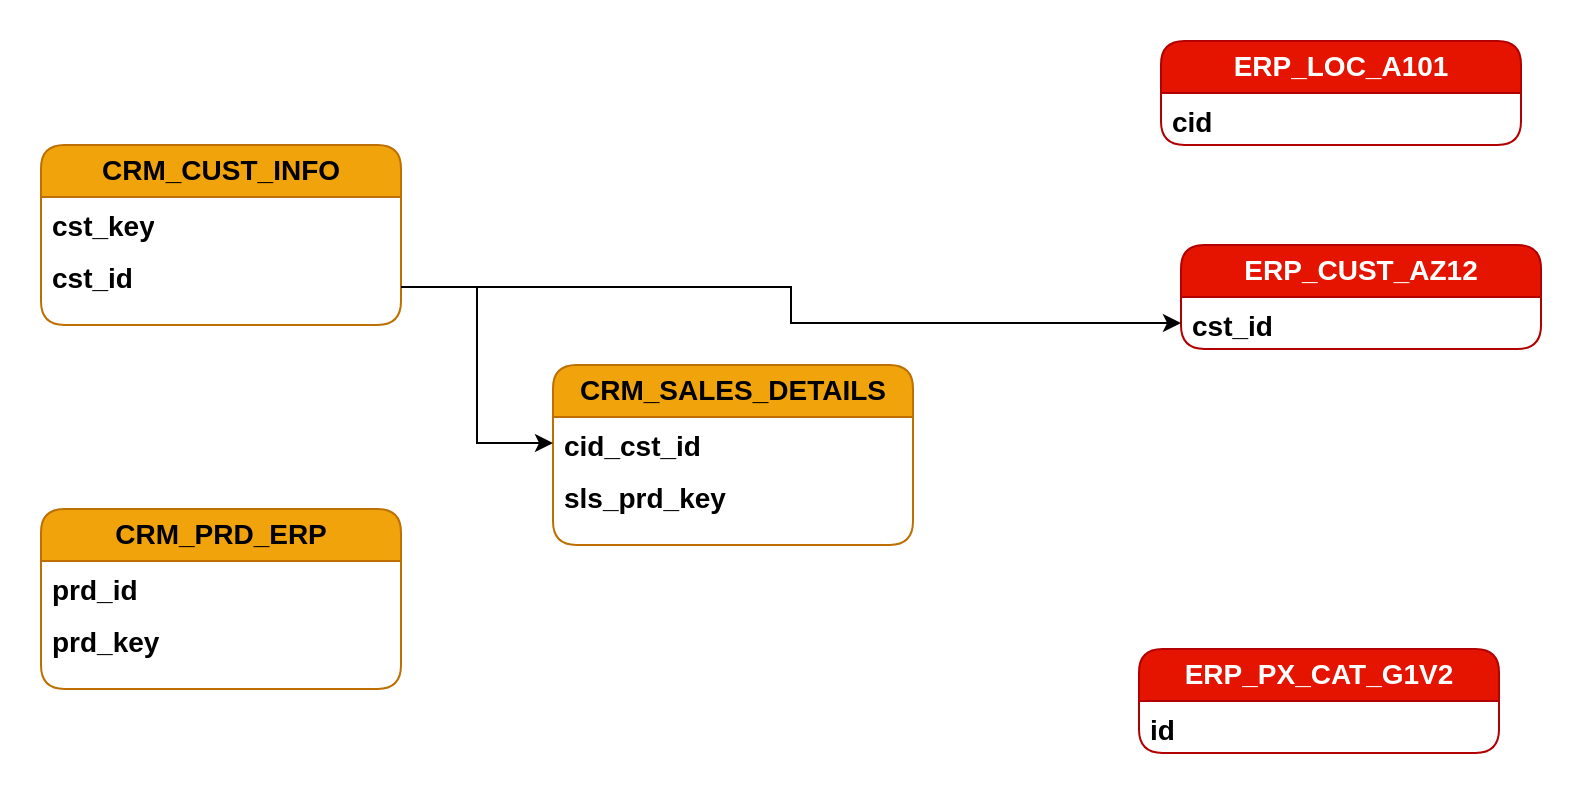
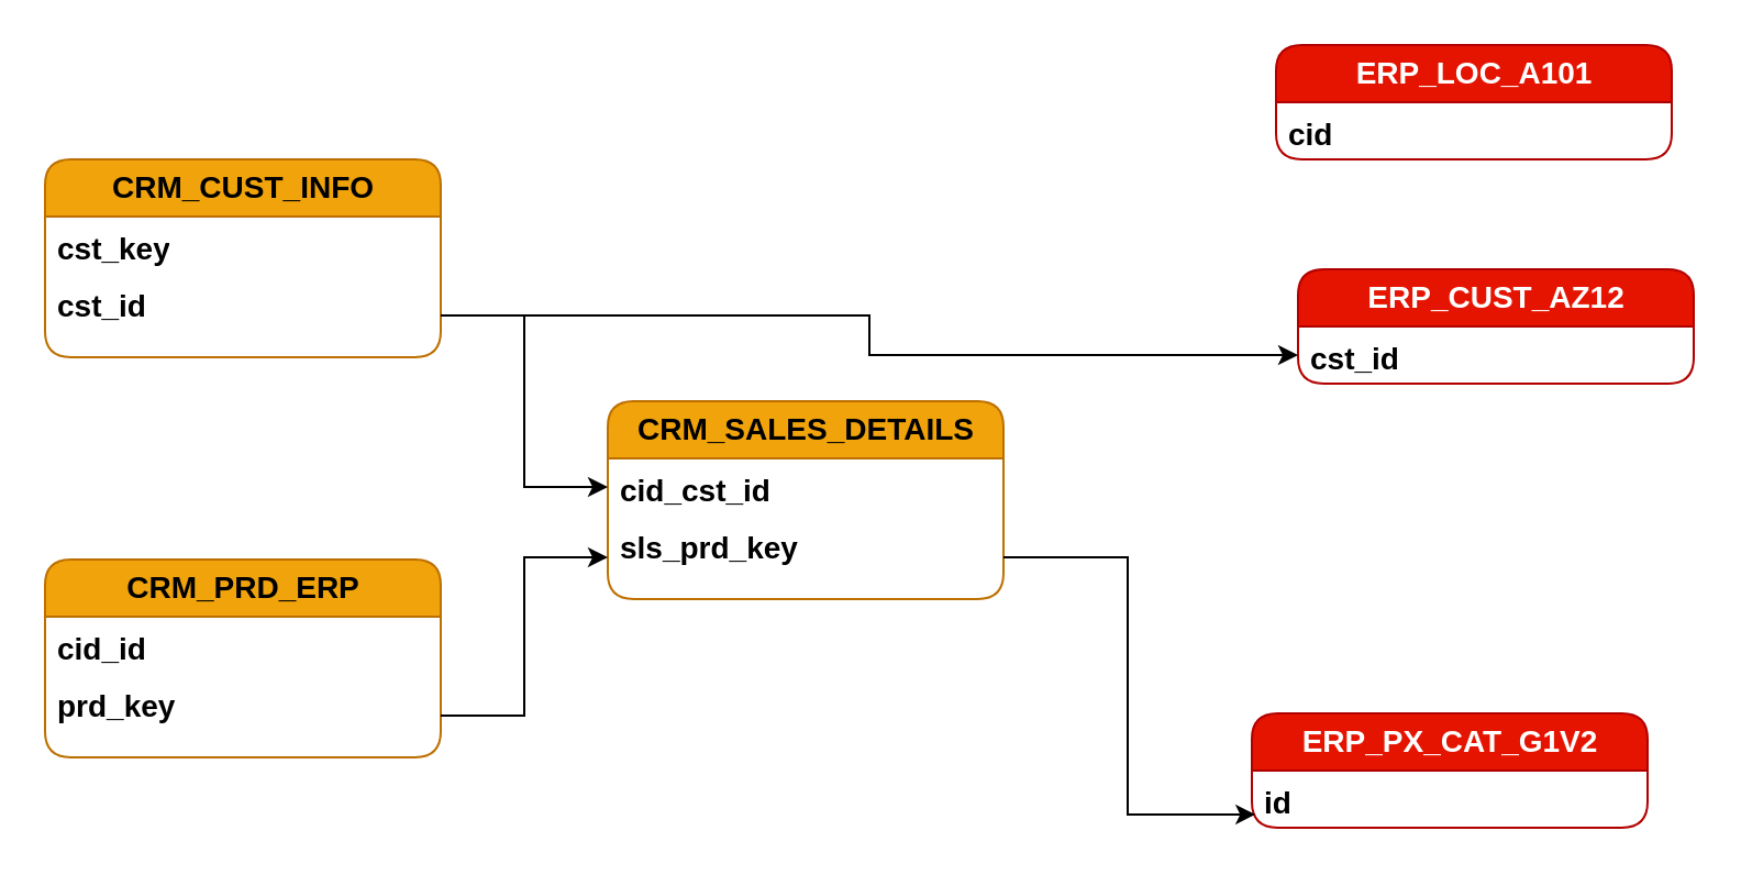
  <mxCell id="0" />
  <mxCell id="1" parent="0" />
  <mxCell id="2" value="CRM_CUST_INFO" style="swimlane;fontStyle=1;childLayout=stackLayout;horizontal=1;startSize=26;fillColor=#f0a30a;horizontalStack=0;resizeParent=1;resizeParentMax=0;resizeLast=0;collapsible=1;marginBottom=0;html=1;fontColor=#000000;strokeColor=#BD7000;rounded=1;fontSize=14;" vertex="1" parent="1"><mxGeometry x="20" y="72" width="180" height="90" as="geometry" /></mxCell>
  <mxCell id="3" value="cst_key" style="text;strokeColor=none;fillColor=none;align=left;verticalAlign=top;spacingLeft=4;spacingRight=4;overflow=hidden;rotatable=0;points=[[0,0.5],[1,0.5]];portConstraint=eastwest;whiteSpace=wrap;html=1;rounded=1;fontSize=14;fontStyle=1" vertex="1" parent="2"><mxGeometry y="26" width="180" height="26" as="geometry" /></mxCell>
  <mxCell id="4" value="cst_id" style="text;strokeColor=none;fillColor=none;align=left;verticalAlign=top;spacingLeft=4;spacingRight=4;overflow=hidden;rotatable=0;points=[[0,0.5],[1,0.5]];portConstraint=eastwest;whiteSpace=wrap;html=1;rounded=1;fontSize=14;fontStyle=1" vertex="1" parent="2"><mxGeometry y="52" width="180" height="38" as="geometry" /></mxCell>
  <mxCell id="5" value="CRM_SALES_DETAILS" style="swimlane;fontStyle=1;childLayout=stackLayout;horizontal=1;startSize=26;fillColor=#f0a30a;horizontalStack=0;resizeParent=1;resizeParentMax=0;resizeLast=0;collapsible=1;marginBottom=0;html=1;fontColor=#000000;strokeColor=#BD7000;rounded=1;fontSize=14;" vertex="1" parent="1"><mxGeometry x="276" y="182" width="180" height="90" as="geometry" /></mxCell>
  <mxCell id="6" value="cid_cst_id" style="text;strokeColor=none;fillColor=none;align=left;verticalAlign=top;spacingLeft=4;spacingRight=4;overflow=hidden;rotatable=0;points=[[0,0.5],[1,0.5]];portConstraint=eastwest;whiteSpace=wrap;html=1;rounded=1;fontSize=14;fontStyle=1" vertex="1" parent="5"><mxGeometry y="26" width="180" height="26" as="geometry" /></mxCell>
  <mxCell id="7" value="sls_prd_key" style="text;strokeColor=none;fillColor=none;align=left;verticalAlign=top;spacingLeft=4;spacingRight=4;overflow=hidden;rotatable=0;points=[[0,0.5],[1,0.5]];portConstraint=eastwest;whiteSpace=wrap;html=1;rounded=1;fontSize=14;fontStyle=1" vertex="1" parent="5"><mxGeometry y="52" width="180" height="38" as="geometry" /></mxCell>
  <mxCell id="8" value="CRM_PRD_ERP" style="swimlane;fontStyle=1;childLayout=stackLayout;horizontal=1;startSize=26;fillColor=#f0a30a;horizontalStack=0;resizeParent=1;resizeParentMax=0;resizeLast=0;collapsible=1;marginBottom=0;html=1;fontColor=#000000;strokeColor=#BD7000;rounded=1;fontSize=14;" vertex="1" parent="1"><mxGeometry x="20" y="254" width="180" height="90" as="geometry" /></mxCell>
- <mxCell id="9" value="prd_id" style="text;strokeColor=none;fillColor=none;align=left;verticalAlign=top;spacingLeft=4;spacingRight=4;overflow=hidden;rotatable=0;points=[[0,0.5],[1,0.5]];portConstraint=eastwest;whiteSpace=wrap;html=1;rounded=1;fontSize=14;fontStyle=1" vertex="1" parent="8"><mxGeometry y="26" width="180" height="26" as="geometry" /></mxCell>
+ <mxCell id="9" value="cid_id" style="text;strokeColor=none;fillColor=none;align=left;verticalAlign=top;spacingLeft=4;spacingRight=4;overflow=hidden;rotatable=0;points=[[0,0.5],[1,0.5]];portConstraint=eastwest;whiteSpace=wrap;html=1;rounded=1;fontSize=14;fontStyle=1" vertex="1" parent="8"><mxGeometry y="26" width="180" height="26" as="geometry" /></mxCell>
  <mxCell id="10" value="prd_key" style="text;strokeColor=none;fillColor=none;align=left;verticalAlign=top;spacingLeft=4;spacingRight=4;overflow=hidden;rotatable=0;points=[[0,0.5],[1,0.5]];portConstraint=eastwest;whiteSpace=wrap;html=1;rounded=1;fontSize=14;fontStyle=1" vertex="1" parent="8"><mxGeometry y="52" width="180" height="38" as="geometry" /></mxCell>
  <mxCell id="11" value="ERP_CUST_AZ12" style="swimlane;fontStyle=1;childLayout=stackLayout;horizontal=1;startSize=26;fillColor=#e51400;horizontalStack=0;resizeParent=1;resizeParentMax=0;resizeLast=0;collapsible=1;marginBottom=0;html=1;fontColor=#ffffff;strokeColor=#B20000;rounded=1;fontSize=14;" vertex="1" parent="1"><mxGeometry x="590" y="122" width="180" height="52" as="geometry" /></mxCell>
  <mxCell id="12" value="cst_id" style="text;strokeColor=none;fillColor=none;align=left;verticalAlign=top;spacingLeft=4;spacingRight=4;overflow=hidden;rotatable=0;points=[[0,0.5],[1,0.5]];portConstraint=eastwest;whiteSpace=wrap;html=1;rounded=1;fontSize=14;fontStyle=1" vertex="1" parent="11"><mxGeometry y="26" width="180" height="26" as="geometry" /></mxCell>
  <mxCell id="13" value="ERP_PX_CAT_G1V2" style="swimlane;fontStyle=1;childLayout=stackLayout;horizontal=1;startSize=26;fillColor=#e51400;horizontalStack=0;resizeParent=1;resizeParentMax=0;resizeLast=0;collapsible=1;marginBottom=0;html=1;fontColor=#ffffff;strokeColor=#B20000;rounded=1;fontSize=14;" vertex="1" parent="1"><mxGeometry x="569" y="324" width="180" height="52" as="geometry" /></mxCell>
  <mxCell id="14" value="id" style="text;strokeColor=none;fillColor=none;align=left;verticalAlign=top;spacingLeft=4;spacingRight=4;overflow=hidden;rotatable=0;points=[[0,0.5],[1,0.5]];portConstraint=eastwest;whiteSpace=wrap;html=1;rounded=1;fontSize=14;fontStyle=1" vertex="1" parent="13"><mxGeometry y="26" width="180" height="26" as="geometry" /></mxCell>
  <mxCell id="15" value="ERP_LOC_A101" style="swimlane;fontStyle=1;childLayout=stackLayout;horizontal=1;startSize=26;fillColor=#e51400;horizontalStack=0;resizeParent=1;resizeParentMax=0;resizeLast=0;collapsible=1;marginBottom=0;html=1;fontColor=#ffffff;strokeColor=#B20000;rounded=1;fontSize=14;" vertex="1" parent="1"><mxGeometry x="580" y="20" width="180" height="52" as="geometry" /></mxCell>
  <mxCell id="16" value="cid" style="text;strokeColor=none;fillColor=none;align=left;verticalAlign=top;spacingLeft=4;spacingRight=4;overflow=hidden;rotatable=0;points=[[0,0.5],[1,0.5]];portConstraint=eastwest;whiteSpace=wrap;html=1;rounded=1;fontSize=14;fontStyle=1" vertex="1" parent="15"><mxGeometry y="26" width="180" height="26" as="geometry" /></mxCell>
+ <mxCell id="17" style="edgeStyle=orthogonalEdgeStyle;rounded=0;orthogonalLoop=1;jettySize=auto;html=1;entryX=0;entryY=0.5;entryDx=0;entryDy=0;" edge="1" parent="1" source="10" target="7"><mxGeometry relative="1" as="geometry" /></mxCell>
+ <mxCell id="18" style="edgeStyle=orthogonalEdgeStyle;rounded=0;orthogonalLoop=1;jettySize=auto;html=1;entryX=0.009;entryY=0.769;entryDx=0;entryDy=0;entryPerimeter=0;" edge="1" parent="1" source="7" target="14"><mxGeometry relative="1" as="geometry" /></mxCell>
  <mxCell id="19" style="edgeStyle=orthogonalEdgeStyle;rounded=0;orthogonalLoop=1;jettySize=auto;html=1;entryX=0;entryY=0.5;entryDx=0;entryDy=0;" edge="1" parent="1" source="4" target="6"><mxGeometry relative="1" as="geometry" /></mxCell>
  <mxCell id="20" style="edgeStyle=orthogonalEdgeStyle;rounded=0;orthogonalLoop=1;jettySize=auto;html=1;" edge="1" parent="1" source="4" target="12"><mxGeometry relative="1" as="geometry" /></mxCell>
